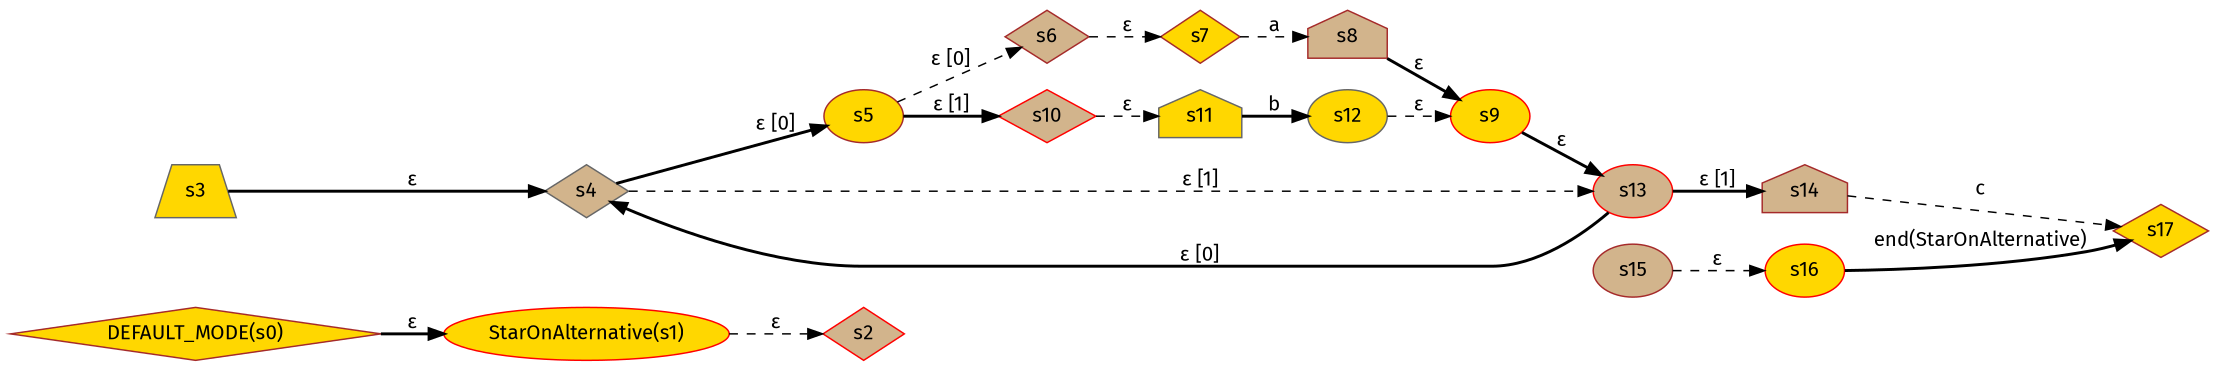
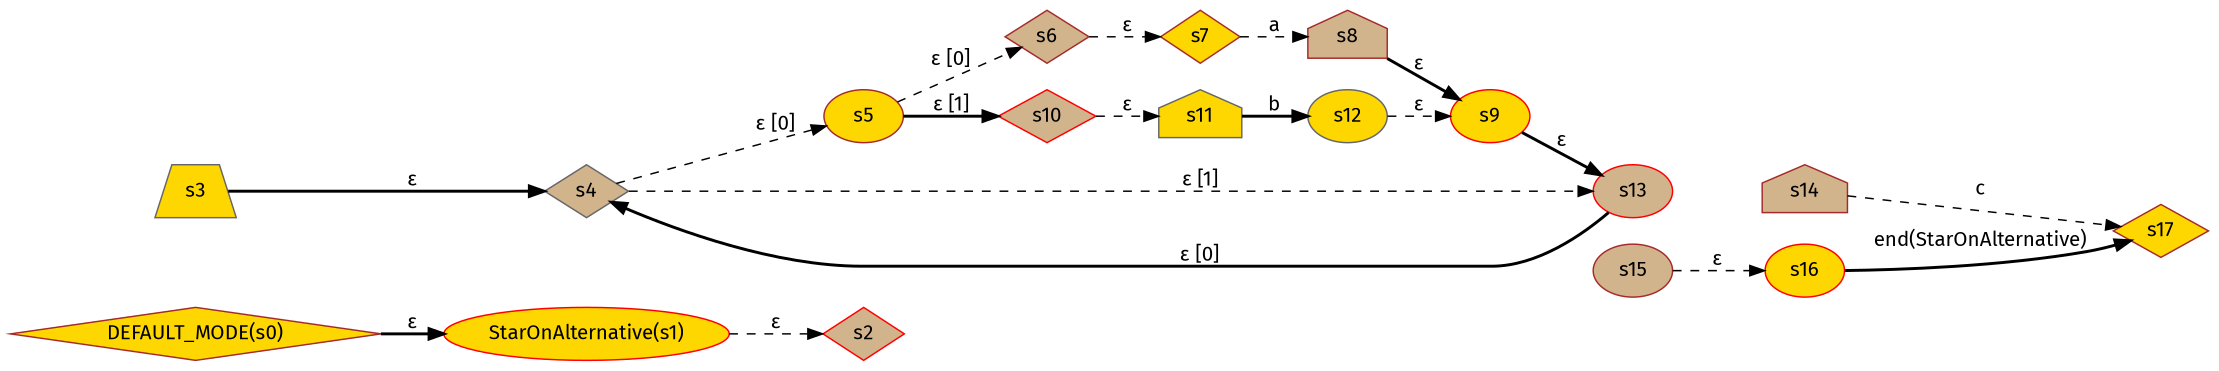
  digraph {
    fontname="Fira Sans"
    rankdir=LR
    node [color=brown fillcolor=gold fontname="Fira Sans" shape=ellipse style=filled]
    edge [fontname="Fira Sans" style=dashed]
    "StarOnAlternative(s1)" [color=red]
    "DEFAULT_MODE(s0)" [shape=diamond]
    s2 [color=red fillcolor=tan shape=diamond]
    s3 [color=gray40 shape=trapezium]
    s4 [color=gray40 fillcolor=tan shape=diamond]
    s5
    s13 [color=red fillcolor=tan]
    s6 [fillcolor=tan shape=diamond]
    s10 [color=red fillcolor=tan shape=diamond]
    s14 [fillcolor=tan shape=house]
    s7 [shape=diamond]
    s11 [color=gray40 shape=house]
    s8 [fillcolor=tan shape=house]
    s9 [color=red]
    s17 [shape=diamond]
    s15 [fillcolor=tan]
    s16 [color=red]
    s12 [color=gray40]
    "StarOnAlternative(s1)" -> s2 [label="ε"]
    "DEFAULT_MODE(s0)" -> "StarOnAlternative(s1)" [label="ε" style=bold]
    s3 -> s4 [label="ε" style=bold]
-   s4 -> s5 [label="ε [0]" style=bold]
+   s4 -> s5 [label="ε [0]"]
    s4 -> s13 [label="ε [1]"]
    s5 -> s6 [label="ε [0]"]
    s5 -> s10 [label="ε [1]" style=bold]
    s13 -> s4 [label="ε [0]" style=bold]
-   s13 -> s14 [label="ε [1]" style=bold]
    s6 -> s7 [label="ε"]
    s10 -> s11 [label="ε"]
    s14 -> s17 [label=c]
    s7 -> s8 [label=a]
    s11 -> s12 [label=b style=bold]
    s8 -> s9 [label="ε" style=bold]
    s9 -> s13 [label="ε" style=bold]
    s15 -> s16 [label="ε"]
    s16 -> s17 [label="end(StarOnAlternative)" style=bold]
    s12 -> s9 [label="ε"]
  }
